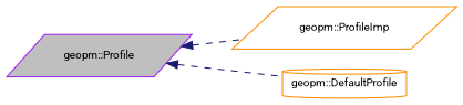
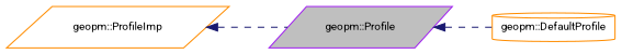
  digraph {
    fontname=Roboto
    rankdir=LR
    node [color=darkorange fillcolor=white fontname=Roboto fontsize=10 shape=parallelogram style=filled]
    edge [color=midnightblue dir=back fontname=Roboto fontsize=10 labelfontname=Helvetica labelfontsize=10 style=dashed]
    n1 [color=purple fillcolor=grey75 fontcolor=black height=0.2 label="geopm::Profile" width=0.4]
    n2 [height=0.2 label="geopm::ProfileImp" width=0.4]
    n3 [height=0.2 label="geopm::DefaultProfile" shape=cylinder width=0.4]
-   n1 -> n2
+   n2 -> n1
    n1 -> n3
  }
